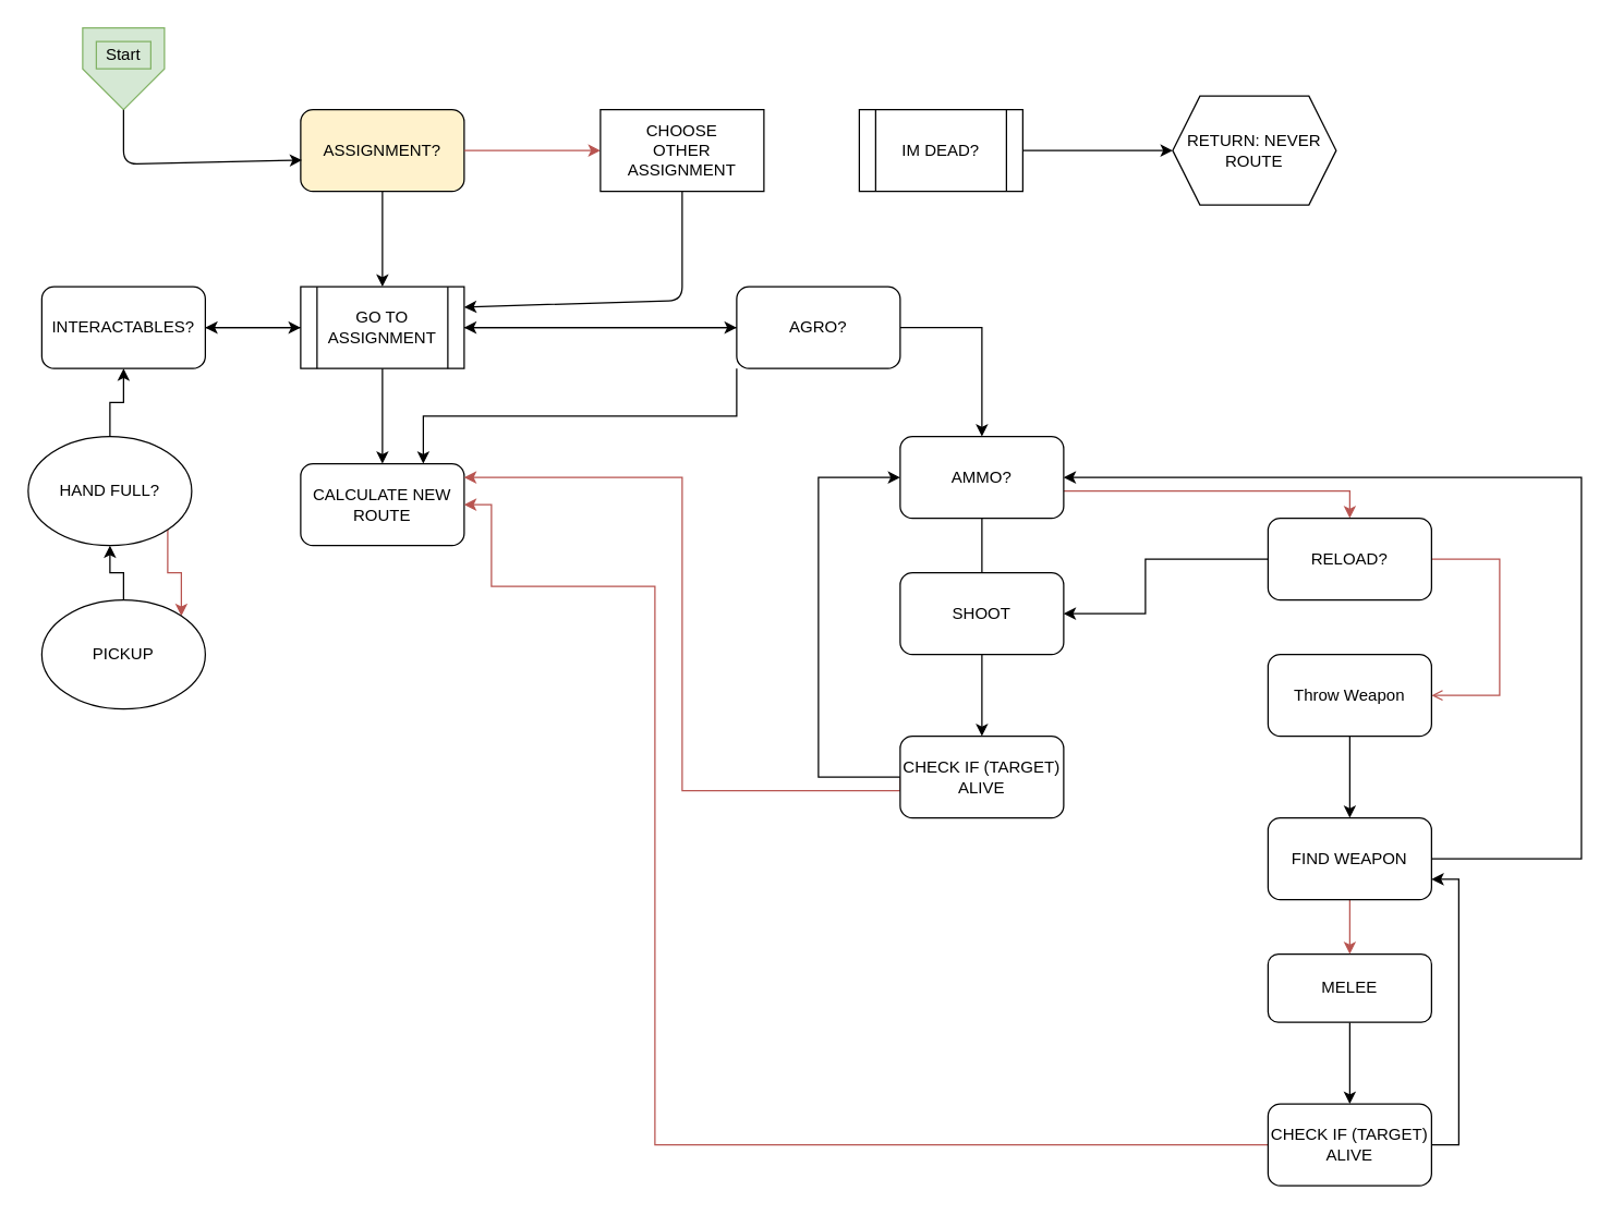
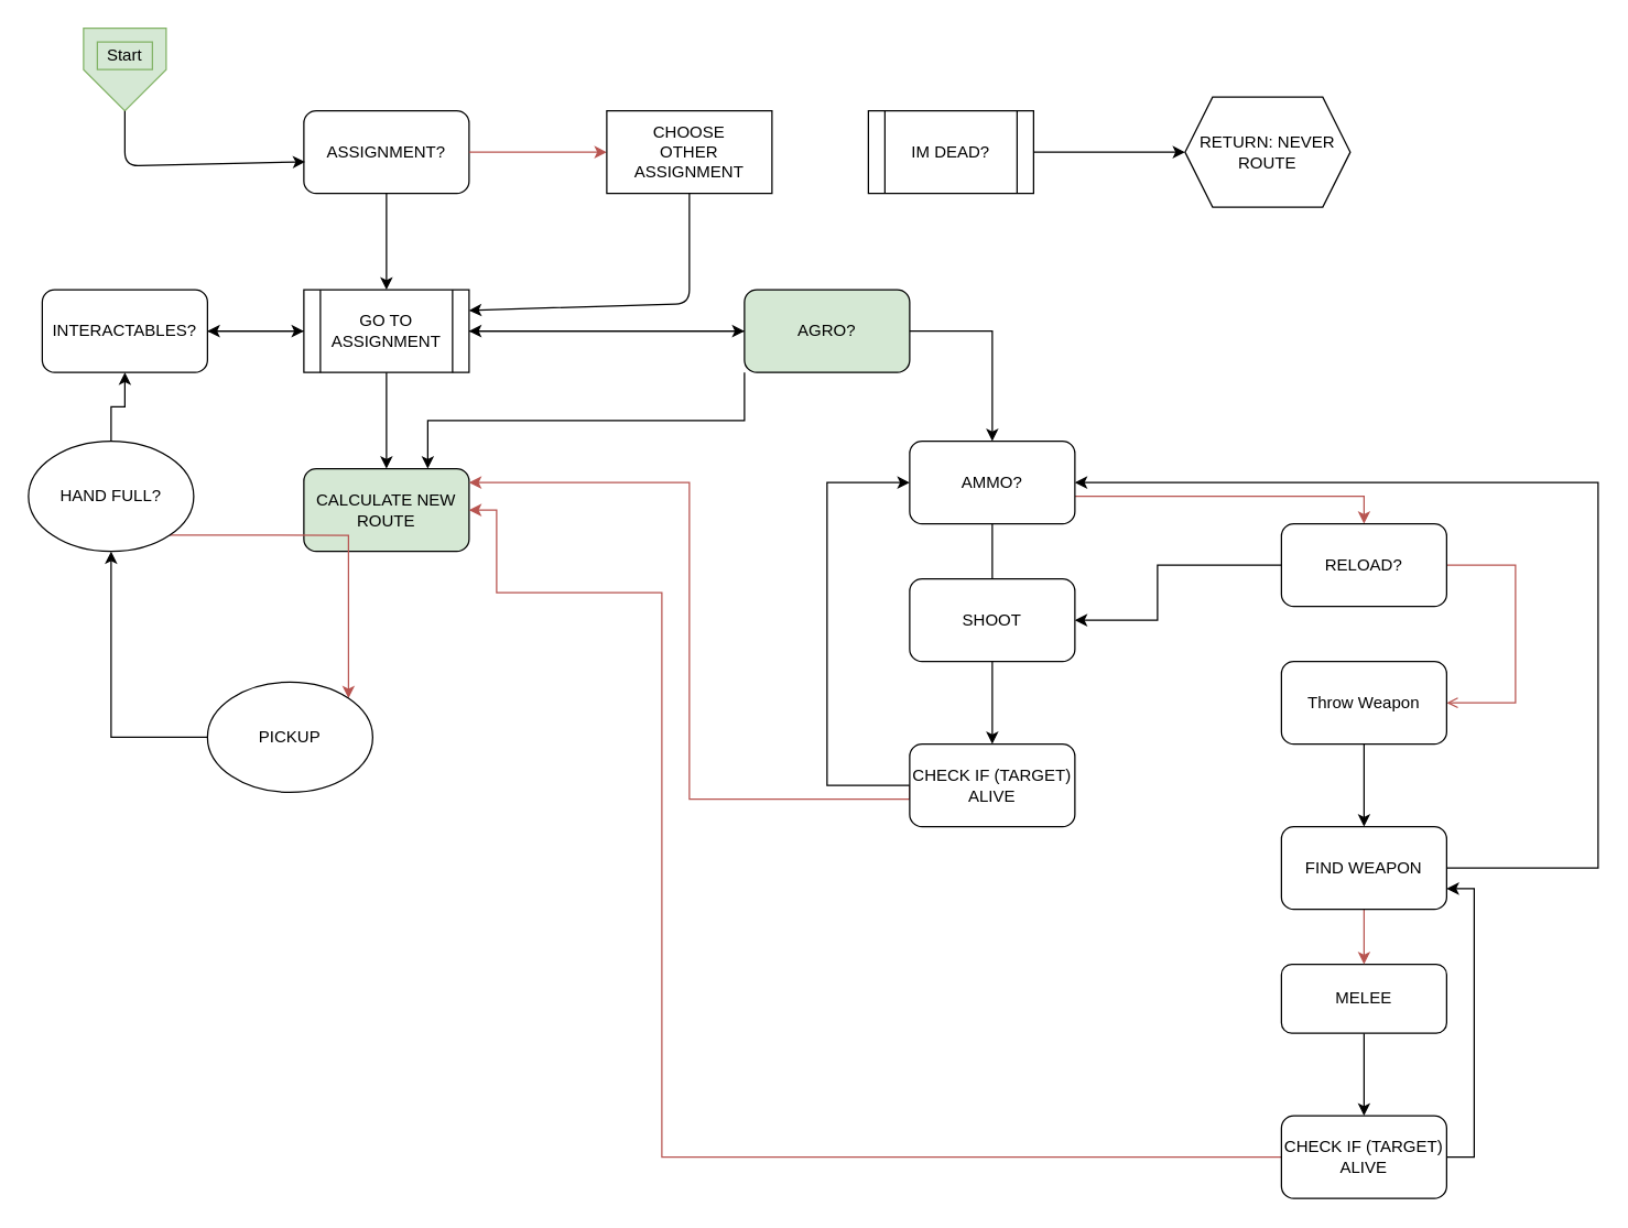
  <mxCell id="0" />
  <mxCell id="1" parent="0" />
  <mxCell id="2" style="edgeStyle=orthogonalEdgeStyle;rounded=0;orthogonalLoop=1;jettySize=auto;html=1;exitX=0.5;exitY=1;exitDx=0;exitDy=0;" edge="1" parent="1" source="3"><mxGeometry relative="1" as="geometry"><mxPoint x="280" y="210" as="targetPoint" /></mxGeometry></mxCell>
- <mxCell id="3" value="ASSIGNMENT?" style="rounded=1;whiteSpace=wrap;html=1;fillColor=#fff2cc;" vertex="1" parent="1"><mxGeometry x="220" y="80" width="120" height="60" as="geometry" /></mxCell>
+ <mxCell id="3" value="ASSIGNMENT?" style="rounded=1;whiteSpace=wrap;html=1;" vertex="1" parent="1"><mxGeometry x="220" y="80" width="120" height="60" as="geometry" /></mxCell>
  <mxCell id="4" value="" style="verticalLabelPosition=bottom;verticalAlign=top;html=1;shape=offPageConnector;rounded=0;size=0.5;fillColor=#d5e8d4;strokeColor=#82b366;" vertex="1" parent="1"><mxGeometry x="60" y="20" width="60" height="60" as="geometry" /></mxCell>
  <mxCell id="5" value="Start" style="text;html=1;strokeColor=#82b366;fillColor=#d5e8d4;align=center;verticalAlign=middle;whiteSpace=wrap;rounded=0;" vertex="1" parent="1"><mxGeometry x="70" y="30" width="40" height="20" as="geometry" /></mxCell>
  <mxCell id="6" value="" style="endArrow=classic;html=1;exitX=0.5;exitY=1;exitDx=0;exitDy=0;entryX=0.008;entryY=0.617;entryDx=0;entryDy=0;entryPerimeter=0;" edge="1" parent="1" source="4" target="3"><mxGeometry width="50" height="50" relative="1" as="geometry"><mxPoint x="280" y="270" as="sourcePoint" /><mxPoint x="210" y="120" as="targetPoint" /><Array as="points"><mxPoint x="90" y="120" /></Array></mxGeometry></mxCell>
  <mxCell id="7" style="edgeStyle=orthogonalEdgeStyle;rounded=0;orthogonalLoop=1;jettySize=auto;html=1;" edge="1" parent="1" source="9" target="20"><mxGeometry relative="1" as="geometry" /></mxCell>
  <mxCell id="8" style="edgeStyle=orthogonalEdgeStyle;rounded=0;orthogonalLoop=1;jettySize=auto;html=1;entryX=1;entryY=0.5;entryDx=0;entryDy=0;" edge="1" parent="1" source="9" target="22"><mxGeometry relative="1" as="geometry" /></mxCell>
  <mxCell id="9" value="" style="shape=process;whiteSpace=wrap;html=1;backgroundOutline=1;" vertex="1" parent="1"><mxGeometry x="220" y="210" width="120" height="60" as="geometry" /></mxCell>
  <mxCell id="10" value="GO TO ASSIGNMENT" style="text;html=1;strokeColor=none;fillColor=none;align=center;verticalAlign=middle;whiteSpace=wrap;rounded=0;" vertex="1" parent="1"><mxGeometry x="260" y="230" width="40" height="20" as="geometry" /></mxCell>
  <mxCell id="11" value="" style="endArrow=classic;html=1;exitX=1;exitY=0.5;exitDx=0;exitDy=0;fillColor=#f8cecc;strokeColor=#b85450;" edge="1" parent="1" source="3"><mxGeometry width="50" height="50" relative="1" as="geometry"><mxPoint x="280" y="270" as="sourcePoint" /><mxPoint x="440" y="110" as="targetPoint" /></mxGeometry></mxCell>
  <mxCell id="12" value="" style="rounded=0;whiteSpace=wrap;html=1;" vertex="1" parent="1"><mxGeometry x="440" y="80" width="120" height="60" as="geometry" /></mxCell>
  <mxCell id="13" value="CHOOSE OTHER ASSIGNMENT" style="text;html=1;strokeColor=none;fillColor=none;align=center;verticalAlign=middle;whiteSpace=wrap;rounded=0;" vertex="1" parent="1"><mxGeometry x="480" y="100" width="40" height="20" as="geometry" /></mxCell>
  <mxCell id="14" value="" style="endArrow=classic;html=1;exitX=0.5;exitY=1;exitDx=0;exitDy=0;entryX=1;entryY=0.25;entryDx=0;entryDy=0;" edge="1" parent="1" source="12" target="9"><mxGeometry width="50" height="50" relative="1" as="geometry"><mxPoint x="280" y="270" as="sourcePoint" /><mxPoint x="330" y="220" as="targetPoint" /><Array as="points"><mxPoint x="500" y="220" /></Array></mxGeometry></mxCell>
  <mxCell id="15" value="" style="endArrow=classic;html=1;" edge="1" parent="1"><mxGeometry width="50" height="50" relative="1" as="geometry"><mxPoint x="280" y="270" as="sourcePoint" /><mxPoint x="280" y="340" as="targetPoint" /></mxGeometry></mxCell>
- <mxCell id="16" value="CALCULATE NEW ROUTE" style="rounded=1;whiteSpace=wrap;html=1;" vertex="1" parent="1"><mxGeometry x="220" y="340" width="120" height="60" as="geometry" /></mxCell>
+ <mxCell id="16" value="CALCULATE NEW ROUTE" style="rounded=1;whiteSpace=wrap;html=1;fillColor=#d5e8d4;" vertex="1" parent="1"><mxGeometry x="220" y="340" width="120" height="60" as="geometry" /></mxCell>
  <mxCell id="17" value="" style="edgeStyle=orthogonalEdgeStyle;rounded=0;orthogonalLoop=1;jettySize=auto;html=1;exitX=0;exitY=0.5;exitDx=0;exitDy=0;entryX=1;entryY=0.5;entryDx=0;entryDy=0;" edge="1" parent="1" source="20" target="9"><mxGeometry relative="1" as="geometry"><mxPoint x="220" y="240" as="targetPoint" /></mxGeometry></mxCell>
  <mxCell id="18" style="edgeStyle=orthogonalEdgeStyle;rounded=0;orthogonalLoop=1;jettySize=auto;html=1;exitX=1;exitY=0.5;exitDx=0;exitDy=0;entryX=0.5;entryY=0;entryDx=0;entryDy=0;" edge="1" parent="1" source="20" target="34"><mxGeometry relative="1" as="geometry" /></mxCell>
  <mxCell id="19" style="edgeStyle=orthogonalEdgeStyle;rounded=0;orthogonalLoop=1;jettySize=auto;html=1;exitX=0;exitY=1;exitDx=0;exitDy=0;entryX=0.75;entryY=0;entryDx=0;entryDy=0;" edge="1" parent="1" source="20" target="16"><mxGeometry relative="1" as="geometry" /></mxCell>
- <mxCell id="20" value="AGRO?" style="rounded=1;whiteSpace=wrap;html=1;" vertex="1" parent="1"><mxGeometry x="540" y="210" width="120" height="60" as="geometry" /></mxCell>
+ <mxCell id="20" value="AGRO?" style="rounded=1;whiteSpace=wrap;html=1;fillColor=#d5e8d4;" vertex="1" parent="1"><mxGeometry x="540" y="210" width="120" height="60" as="geometry" /></mxCell>
  <mxCell id="21" style="edgeStyle=orthogonalEdgeStyle;rounded=0;orthogonalLoop=1;jettySize=auto;html=1;" edge="1" parent="1" source="22" target="9"><mxGeometry relative="1" as="geometry" /></mxCell>
  <mxCell id="22" value="INTERACTABLES?" style="rounded=1;whiteSpace=wrap;html=1;" vertex="1" parent="1"><mxGeometry x="30" y="210" width="120" height="60" as="geometry" /></mxCell>
  <mxCell id="23" style="edgeStyle=orthogonalEdgeStyle;rounded=0;orthogonalLoop=1;jettySize=auto;html=1;" edge="1" parent="1" source="25" target="22"><mxGeometry relative="1" as="geometry" /></mxCell>
  <mxCell id="24" style="edgeStyle=orthogonalEdgeStyle;rounded=0;orthogonalLoop=1;jettySize=auto;html=1;exitX=1;exitY=1;exitDx=0;exitDy=0;entryX=1;entryY=0;entryDx=0;entryDy=0;fillColor=#f8cecc;strokeColor=#b85450;" edge="1" parent="1" source="25" target="27"><mxGeometry relative="1" as="geometry" /></mxCell>
  <mxCell id="25" value="HAND FULL?" style="ellipse;whiteSpace=wrap;html=1;" vertex="1" parent="1"><mxGeometry x="20" y="320" width="120" height="80" as="geometry" /></mxCell>
  <mxCell id="26" style="edgeStyle=orthogonalEdgeStyle;rounded=0;orthogonalLoop=1;jettySize=auto;html=1;entryX=0.5;entryY=1;entryDx=0;entryDy=0;" edge="1" parent="1" source="27" target="25"><mxGeometry relative="1" as="geometry" /></mxCell>
- <mxCell id="27" value="PICKUP" style="ellipse;whiteSpace=wrap;html=1;" vertex="1" parent="1"><mxGeometry x="30" y="440" width="120" height="80" as="geometry" /></mxCell>
+ <mxCell id="27" value="PICKUP" style="ellipse;whiteSpace=wrap;html=1;" vertex="1" parent="1"><mxGeometry x="150" y="495" width="120" height="80" as="geometry" /></mxCell>
  <mxCell id="28" style="edgeStyle=orthogonalEdgeStyle;rounded=0;orthogonalLoop=1;jettySize=auto;html=1;exitX=0.5;exitY=1;exitDx=0;exitDy=0;" edge="1" parent="1" source="29"><mxGeometry relative="1" as="geometry"><mxPoint x="720" y="540" as="targetPoint" /></mxGeometry></mxCell>
  <mxCell id="29" value="SHOOT" style="rounded=1;whiteSpace=wrap;html=1;" vertex="1" parent="1"><mxGeometry x="660" y="420" width="120" height="60" as="geometry" /></mxCell>
  <mxCell id="30" style="edgeStyle=orthogonalEdgeStyle;rounded=0;orthogonalLoop=1;jettySize=auto;html=1;entryX=0.5;entryY=0;entryDx=0;entryDy=0;" edge="1" parent="1" source="31" target="51"><mxGeometry relative="1" as="geometry" /></mxCell>
  <mxCell id="31" value="MELEE" style="rounded=1;whiteSpace=wrap;html=1;" vertex="1" parent="1"><mxGeometry x="930" y="700" width="120" height="50" as="geometry" /></mxCell>
  <mxCell id="32" style="edgeStyle=orthogonalEdgeStyle;rounded=0;orthogonalLoop=1;jettySize=auto;html=1;exitX=0.5;exitY=1;exitDx=0;exitDy=0;endArrow=none;" edge="1" parent="1" source="34" target="29"><mxGeometry relative="1" as="geometry" /></mxCell>
  <mxCell id="33" style="edgeStyle=orthogonalEdgeStyle;rounded=0;orthogonalLoop=1;jettySize=auto;html=1;entryX=0.5;entryY=0;entryDx=0;entryDy=0;fillColor=#f8cecc;strokeColor=#b85450;" edge="1" parent="1" source="34" target="37"><mxGeometry relative="1" as="geometry"><Array as="points"><mxPoint x="990" y="360" /></Array></mxGeometry></mxCell>
  <mxCell id="34" value="AMMO?" style="rounded=1;whiteSpace=wrap;html=1;" vertex="1" parent="1"><mxGeometry x="660" y="320" width="120" height="60" as="geometry" /></mxCell>
  <mxCell id="35" style="edgeStyle=orthogonalEdgeStyle;rounded=0;orthogonalLoop=1;jettySize=auto;html=1;fillColor=#f8cecc;strokeColor=#b85450;endArrow=open;" edge="1" parent="1" source="37" target="39"><mxGeometry relative="1" as="geometry"><Array as="points"><mxPoint x="1100" y="410" /><mxPoint x="1100" y="510" /></Array></mxGeometry></mxCell>
  <mxCell id="36" style="edgeStyle=orthogonalEdgeStyle;rounded=0;orthogonalLoop=1;jettySize=auto;html=1;exitX=0.5;exitY=1;exitDx=0;exitDy=0;entryX=1;entryY=0.5;entryDx=0;entryDy=0;" edge="1" parent="1" source="37" target="29"><mxGeometry relative="1" as="geometry"><Array as="points"><mxPoint x="990" y="410" /><mxPoint x="840" y="410" /><mxPoint x="840" y="450" /></Array></mxGeometry></mxCell>
  <mxCell id="37" value="RELOAD?" style="rounded=1;whiteSpace=wrap;html=1;" vertex="1" parent="1"><mxGeometry x="930" y="380" width="120" height="60" as="geometry" /></mxCell>
  <mxCell id="38" style="edgeStyle=orthogonalEdgeStyle;rounded=0;orthogonalLoop=1;jettySize=auto;html=1;exitX=0.5;exitY=1;exitDx=0;exitDy=0;" edge="1" parent="1" source="39"><mxGeometry relative="1" as="geometry"><mxPoint x="990" y="600" as="targetPoint" /></mxGeometry></mxCell>
  <mxCell id="39" value="Throw Weapon" style="rounded=1;whiteSpace=wrap;html=1;" vertex="1" parent="1"><mxGeometry x="930" y="480" width="120" height="60" as="geometry" /></mxCell>
  <mxCell id="40" style="edgeStyle=orthogonalEdgeStyle;rounded=0;orthogonalLoop=1;jettySize=auto;html=1;entryX=0.5;entryY=0;entryDx=0;entryDy=0;fillColor=#f8cecc;strokeColor=#b85450;" edge="1" parent="1" source="42" target="31"><mxGeometry relative="1" as="geometry" /></mxCell>
  <mxCell id="41" style="edgeStyle=orthogonalEdgeStyle;rounded=0;orthogonalLoop=1;jettySize=auto;html=1;exitX=1;exitY=0.5;exitDx=0;exitDy=0;entryX=1;entryY=0.5;entryDx=0;entryDy=0;" edge="1" parent="1" source="42" target="34"><mxGeometry relative="1" as="geometry"><mxPoint x="1160" y="320" as="targetPoint" /><Array as="points"><mxPoint x="1160" y="630" /><mxPoint x="1160" y="350" /></Array></mxGeometry></mxCell>
  <mxCell id="42" value="FIND WEAPON" style="rounded=1;whiteSpace=wrap;html=1;" vertex="1" parent="1"><mxGeometry x="930" y="600" width="120" height="60" as="geometry" /></mxCell>
  <mxCell id="43" style="edgeStyle=orthogonalEdgeStyle;rounded=0;orthogonalLoop=1;jettySize=auto;html=1;" edge="1" parent="1" source="44"><mxGeometry relative="1" as="geometry"><mxPoint x="860" y="110" as="targetPoint" /></mxGeometry></mxCell>
  <mxCell id="44" value="IM DEAD?" style="shape=process;whiteSpace=wrap;html=1;backgroundOutline=1;" vertex="1" parent="1"><mxGeometry x="630" y="80" width="120" height="60" as="geometry" /></mxCell>
  <mxCell id="45" value="RETURN: NEVER ROUTE" style="shape=hexagon;perimeter=hexagonPerimeter2;whiteSpace=wrap;html=1;fixedSize=1;" vertex="1" parent="1"><mxGeometry x="860" y="70" width="120" height="80" as="geometry" /></mxCell>
  <mxCell id="46" style="edgeStyle=orthogonalEdgeStyle;rounded=0;orthogonalLoop=1;jettySize=auto;html=1;exitX=0;exitY=0.5;exitDx=0;exitDy=0;fillColor=#f8cecc;strokeColor=#b85450;" edge="1" parent="1" source="48"><mxGeometry relative="1" as="geometry"><mxPoint x="340" y="350" as="targetPoint" /><Array as="points"><mxPoint x="660" y="580" /><mxPoint x="500" y="580" /><mxPoint x="500" y="350" /></Array></mxGeometry></mxCell>
  <mxCell id="47" style="edgeStyle=orthogonalEdgeStyle;rounded=0;orthogonalLoop=1;jettySize=auto;html=1;entryX=0;entryY=0.5;entryDx=0;entryDy=0;" edge="1" parent="1" source="48" target="34"><mxGeometry relative="1" as="geometry"><Array as="points"><mxPoint x="600" y="570" /><mxPoint x="600" y="350" /></Array></mxGeometry></mxCell>
  <mxCell id="48" value="CHECK IF (TARGET) ALIVE" style="rounded=1;whiteSpace=wrap;html=1;" vertex="1" parent="1"><mxGeometry x="660" y="540" width="120" height="60" as="geometry" /></mxCell>
  <mxCell id="49" style="edgeStyle=orthogonalEdgeStyle;rounded=0;orthogonalLoop=1;jettySize=auto;html=1;exitX=0;exitY=0.5;exitDx=0;exitDy=0;entryX=1;entryY=0.5;entryDx=0;entryDy=0;fillColor=#f8cecc;strokeColor=#b85450;" edge="1" parent="1" source="51" target="16"><mxGeometry relative="1" as="geometry"><Array as="points"><mxPoint x="480" y="840" /><mxPoint x="480" y="430" /><mxPoint x="360" y="430" /><mxPoint x="360" y="370" /></Array></mxGeometry></mxCell>
  <mxCell id="50" style="edgeStyle=orthogonalEdgeStyle;rounded=0;orthogonalLoop=1;jettySize=auto;html=1;exitX=1;exitY=0.5;exitDx=0;exitDy=0;entryX=1;entryY=0.75;entryDx=0;entryDy=0;" edge="1" parent="1" source="51" target="42"><mxGeometry relative="1" as="geometry" /></mxCell>
  <mxCell id="51" value="CHECK IF (TARGET) ALIVE" style="rounded=1;whiteSpace=wrap;html=1;" vertex="1" parent="1"><mxGeometry x="930" y="810" width="120" height="60" as="geometry" /></mxCell>
